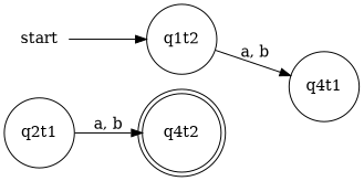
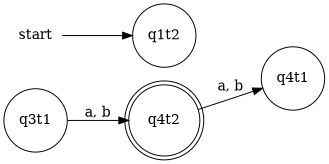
  digraph {
    rankdir=LR
    node [shape=circle]
    start [shape=none]
    n2 [label=q1t2]
    q4t2 [shape=doublecircle]
-   q3t1 [label=q2t1]
+   q3t1
    q4t1
    start -> n2
-   n2 -> q4t1 [label="a, b"]
+   q4t2 -> q4t1 [label="a, b"]
    q3t1 -> q4t2 [label="a, b"]
  }
